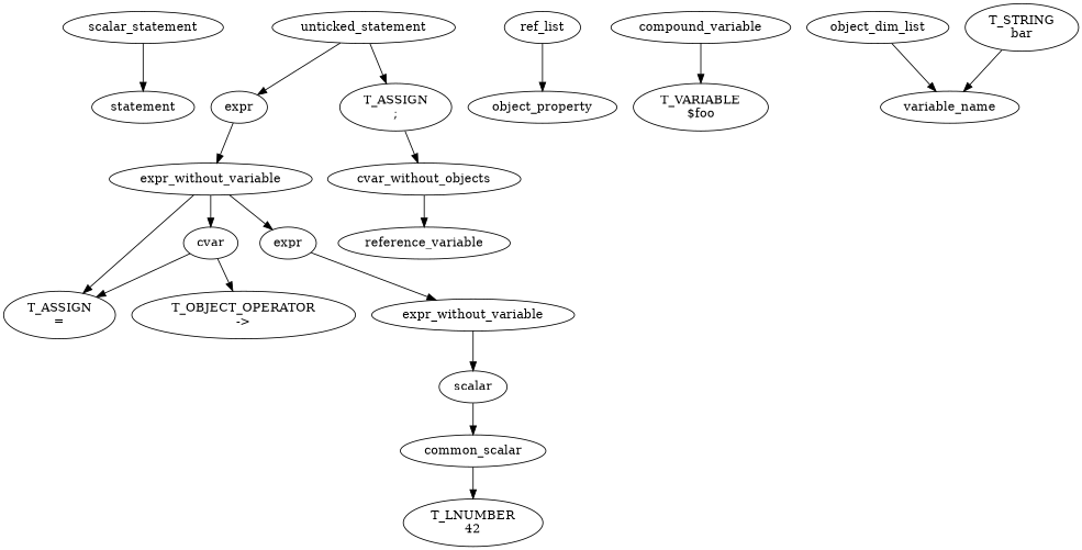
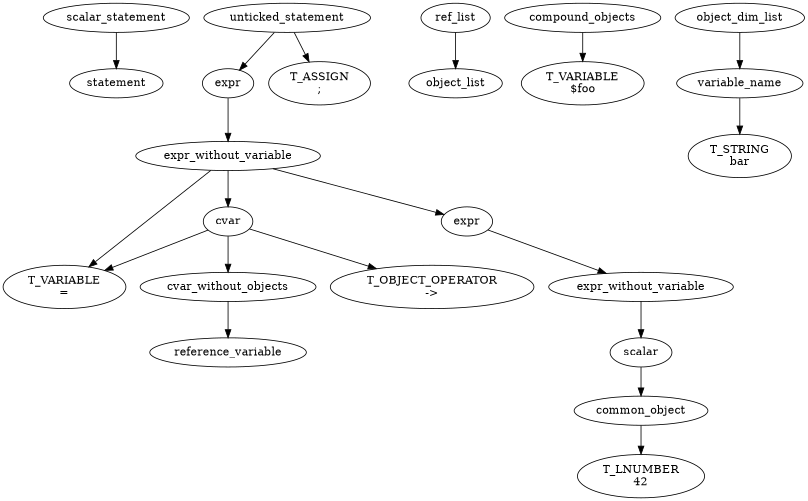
  digraph {
    n1 [label=scalar_statement]
    n2 [label=statement]
    n3 [label=unticked_statement]
    n4 [label=expr]
    n5 [label="T_ASSIGN\n;"]
    n6 [label=expr_without_variable]
    n7 [label=cvar]
-   n8 [label="T_ASSIGN\n="]
+   n8 [label="T_VARIABLE\n="]
    n9 [label=expr]
    n10 [label=cvar_without_objects]
    n11 [label="T_OBJECT_OPERATOR\n->"]
    n12 [label=expr_without_variable]
    n13 [label=reference_variable]
    n14 [label=ref_list]
-   n15 [label=object_property]
-   n16 [label=compound_variable]
+   n15 [label=object_list]
+   n16 [label=compound_objects]
    n17 [label="T_VARIABLE\n$foo"]
    n18 [label=object_dim_list]
    n19 [label=variable_name]
    n20 [label="T_STRING\nbar"]
    n21 [label=scalar]
-   n22 [label=common_scalar]
+   n22 [label=common_object]
    n23 [label="T_LNUMBER\n42"]
    n1 -> n2
    n3 -> n4
    n3 -> n5
    n4 -> n6
    n6 -> n7
    n6 -> n8
    n6 -> n9
    n7 -> n8
-   n5 -> n10
+   n7 -> n10
    n7 -> n11
    n9 -> n12
    n10 -> n13
    n12 -> n21
    n14 -> n15
    n16 -> n17
    n18 -> n19
-   n20 -> n19
+   n19 -> n20
    n21 -> n22
    n22 -> n23
  }
